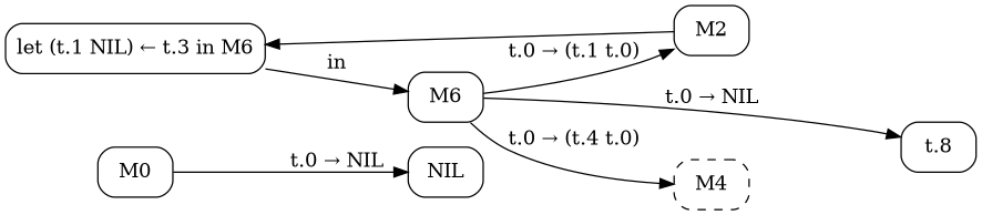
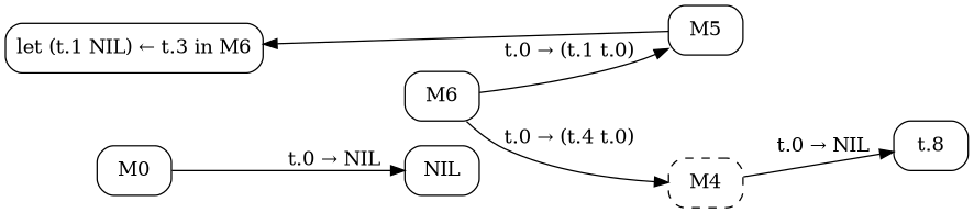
  digraph {
    rankdir=LR
    node [shape=box style=rounded]
    n1 [label=NIL]
    M0
    n3 [label="let (t.1 NIL) ← t.3 in M6"]
-   M2
+   M2 [label=M5]
    M6
    n6 [label="t.8"]
    n7 [label=M4 style="rounded,dashed"]
    M0 -> n1 [label="t.0 → NIL"]
-   n3 -> M6 [label=in]
    M2 -> n3
    M6 -> M2 [label="t.0 → (t.1 t.0)"]
-   M6 -> n6 [label="t.0 → NIL"]
+   n7 -> n6 [label="t.0 → NIL"]
    M6 -> n7 [label="t.0 → (t.4 t.0)"]
  }
